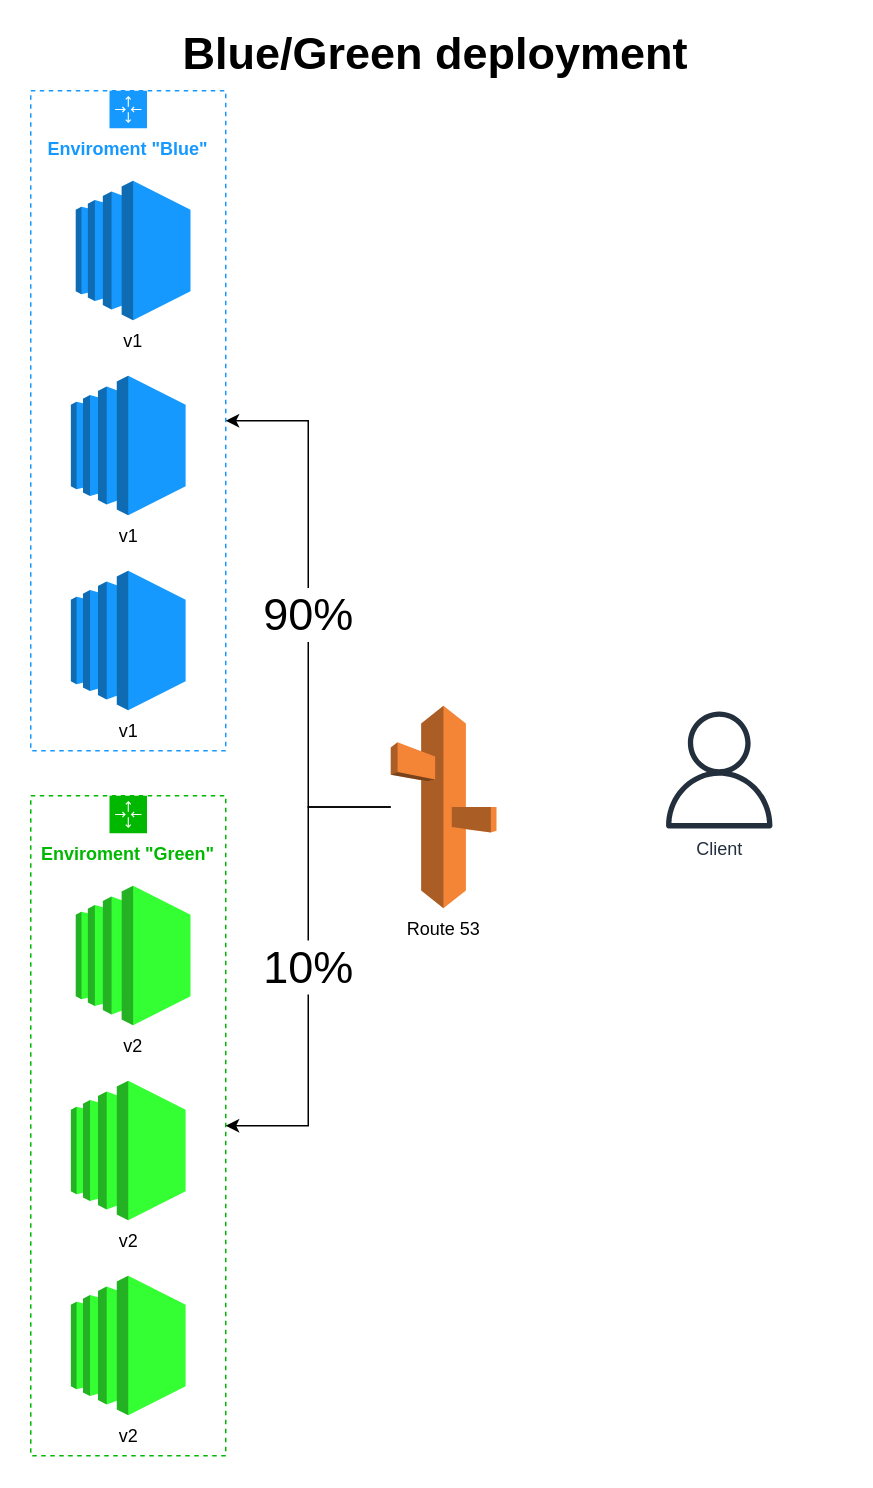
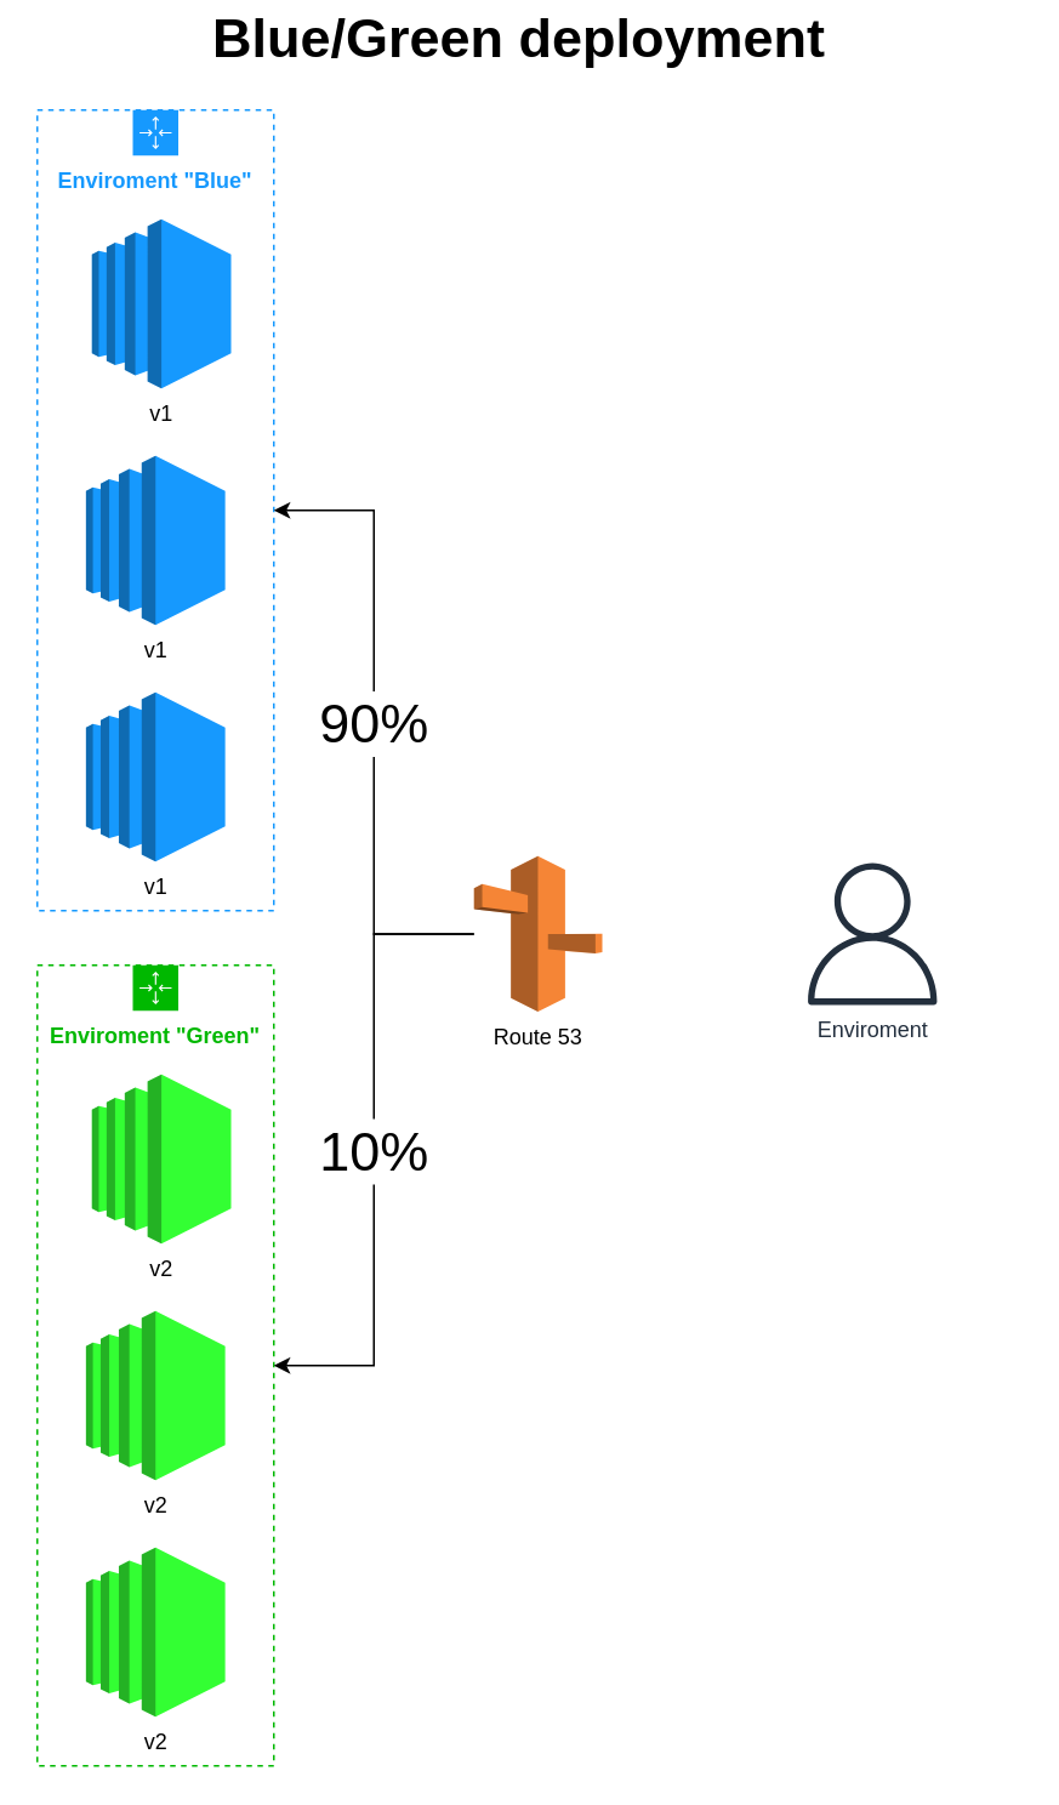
  <mxCell id="0" />
  <mxCell id="1" parent="0" />
  <mxCell id="2" value="Enviroment &quot;Blue&quot;" style="points=[[0,0],[0.25,0],[0.5,0],[0.75,0],[1,0],[1,0.25],[1,0.5],[1,0.75],[1,1],[0.75,1],[0.5,1],[0.25,1],[0,1],[0,0.75],[0,0.5],[0,0.25]];outlineConnect=0;gradientColor=none;html=1;whiteSpace=wrap;fontSize=12;fontStyle=1;container=1;pointerEvents=0;collapsible=0;recursiveResize=0;shape=mxgraph.aws4.groupCenter;grIcon=mxgraph.aws4.group_auto_scaling_group;grStroke=1;strokeColor=#1699fe;fillColor=none;verticalAlign=top;align=center;fontColor=#1699fe;dashed=1;spacingTop=25;" parent="1" vertex="1"><mxGeometry x="20" y="60" width="130" height="440" as="geometry" /></mxCell>
  <mxCell id="3" value="v1" style="outlineConnect=0;dashed=0;verticalLabelPosition=bottom;verticalAlign=top;align=center;html=1;shape=mxgraph.aws3.ec2;fillColor=#1699fe;gradientColor=none;" parent="2" vertex="1"><mxGeometry x="30" y="60" width="76.5" height="93" as="geometry" /></mxCell>
  <mxCell id="4" value="v1" style="outlineConnect=0;dashed=0;verticalLabelPosition=bottom;verticalAlign=top;align=center;html=1;shape=mxgraph.aws3.ec2;fillColor=#1699fe;gradientColor=none;" parent="2" vertex="1"><mxGeometry x="26.75" y="190" width="76.5" height="93" as="geometry" /></mxCell>
  <mxCell id="5" value="v1" style="outlineConnect=0;dashed=0;verticalLabelPosition=bottom;verticalAlign=top;align=center;html=1;shape=mxgraph.aws3.ec2;fillColor=#1699fe;gradientColor=none;" parent="2" vertex="1"><mxGeometry x="26.75" y="320" width="76.5" height="93" as="geometry" /></mxCell>
  <mxCell id="6" value="Enviroment &quot;Green&quot;" style="points=[[0,0],[0.25,0],[0.5,0],[0.75,0],[1,0],[1,0.25],[1,0.5],[1,0.75],[1,1],[0.75,1],[0.5,1],[0.25,1],[0,1],[0,0.75],[0,0.5],[0,0.25]];outlineConnect=0;gradientColor=none;html=1;whiteSpace=wrap;fontSize=12;fontStyle=1;container=1;pointerEvents=0;collapsible=0;recursiveResize=0;shape=mxgraph.aws4.groupCenter;grIcon=mxgraph.aws4.group_auto_scaling_group;grStroke=1;strokeColor=#00b800;fillColor=none;verticalAlign=top;align=center;fontColor=#00b800;dashed=1;spacingTop=25;" parent="1" vertex="1"><mxGeometry x="20" y="530" width="130" height="440" as="geometry" /></mxCell>
  <mxCell id="7" value="v2" style="outlineConnect=0;dashed=0;verticalLabelPosition=bottom;verticalAlign=top;align=center;html=1;shape=mxgraph.aws3.ec2;fillColor=#33ff33;gradientColor=none;" parent="6" vertex="1"><mxGeometry x="30" y="60" width="76.5" height="93" as="geometry" /></mxCell>
  <mxCell id="8" value="v2" style="outlineConnect=0;dashed=0;verticalLabelPosition=bottom;verticalAlign=top;align=center;html=1;shape=mxgraph.aws3.ec2;fillColor=#33ff33;gradientColor=none;" parent="6" vertex="1"><mxGeometry x="26.75" y="190" width="76.5" height="93" as="geometry" /></mxCell>
  <mxCell id="9" value="v2" style="outlineConnect=0;dashed=0;verticalLabelPosition=bottom;verticalAlign=top;align=center;html=1;shape=mxgraph.aws3.ec2;fillColor=#33ff33;gradientColor=none;" parent="6" vertex="1"><mxGeometry x="26.75" y="320" width="76.5" height="93" as="geometry" /></mxCell>
  <mxCell id="10" value="90%" style="edgeStyle=orthogonalEdgeStyle;rounded=0;orthogonalLoop=1;jettySize=auto;html=1;fontSize=30;" edge="1" parent="1" source="12" target="2"><mxGeometry relative="1" as="geometry" /></mxCell>
  <mxCell id="11" value="10%" style="edgeStyle=orthogonalEdgeStyle;rounded=0;orthogonalLoop=1;jettySize=auto;html=1;fontSize=30;" edge="1" parent="1" source="12" target="6"><mxGeometry relative="1" as="geometry" /></mxCell>
- <mxCell id="12" value="Route 53" style="outlineConnect=0;dashed=0;verticalLabelPosition=bottom;verticalAlign=top;align=center;html=1;shape=mxgraph.aws3.route_53;fillColor=#F58536;gradientColor=none;" vertex="1" parent="1"><mxGeometry x="260" y="470" width="70.5" height="135" as="geometry" /></mxCell>
- <mxCell id="13" value="Client" style="sketch=0;outlineConnect=0;fontColor=#232F3E;gradientColor=none;fillColor=#232F3D;strokeColor=none;dashed=0;verticalLabelPosition=bottom;verticalAlign=top;align=center;html=1;fontSize=12;fontStyle=0;aspect=fixed;pointerEvents=1;shape=mxgraph.aws4.user;" vertex="1" parent="1"><mxGeometry x="440" y="473.75" width="78" height="78" as="geometry" /></mxCell>
- <mxCell id="14" value="Blue/Green deployment" style="text;html=1;strokeColor=none;fillColor=none;align=center;verticalAlign=middle;whiteSpace=wrap;rounded=0;fontSize=30;fontStyle=1" vertex="1" parent="1"><mxGeometry x="20" y="20" width="540" height="30" as="geometry" /></mxCell>
+ <mxCell id="12" value="Route 53" style="outlineConnect=0;dashed=0;verticalLabelPosition=bottom;verticalAlign=top;align=center;html=1;shape=mxgraph.aws3.route_53;fillColor=#F58536;gradientColor=none;" vertex="1" parent="1"><mxGeometry x="260" y="470" width="70.5" height="85.5" as="geometry" /></mxCell>
+ <mxCell id="13" value="Enviroment" style="sketch=0;outlineConnect=0;fontColor=#232F3E;gradientColor=none;fillColor=#232F3D;strokeColor=none;dashed=0;verticalLabelPosition=bottom;verticalAlign=top;align=center;html=1;fontSize=12;fontStyle=0;aspect=fixed;pointerEvents=1;shape=mxgraph.aws4.user;" vertex="1" parent="1"><mxGeometry x="440" y="473.75" width="78" height="78" as="geometry" /></mxCell>
+ <mxCell id="14" value="Blue/Green deployment" style="text;html=1;strokeColor=none;fillColor=none;align=center;verticalAlign=middle;whiteSpace=wrap;rounded=0;fontSize=30;fontStyle=1" vertex="1" parent="1"><mxGeometry x="15" y="5" width="540" height="30" as="geometry" /></mxCell>
